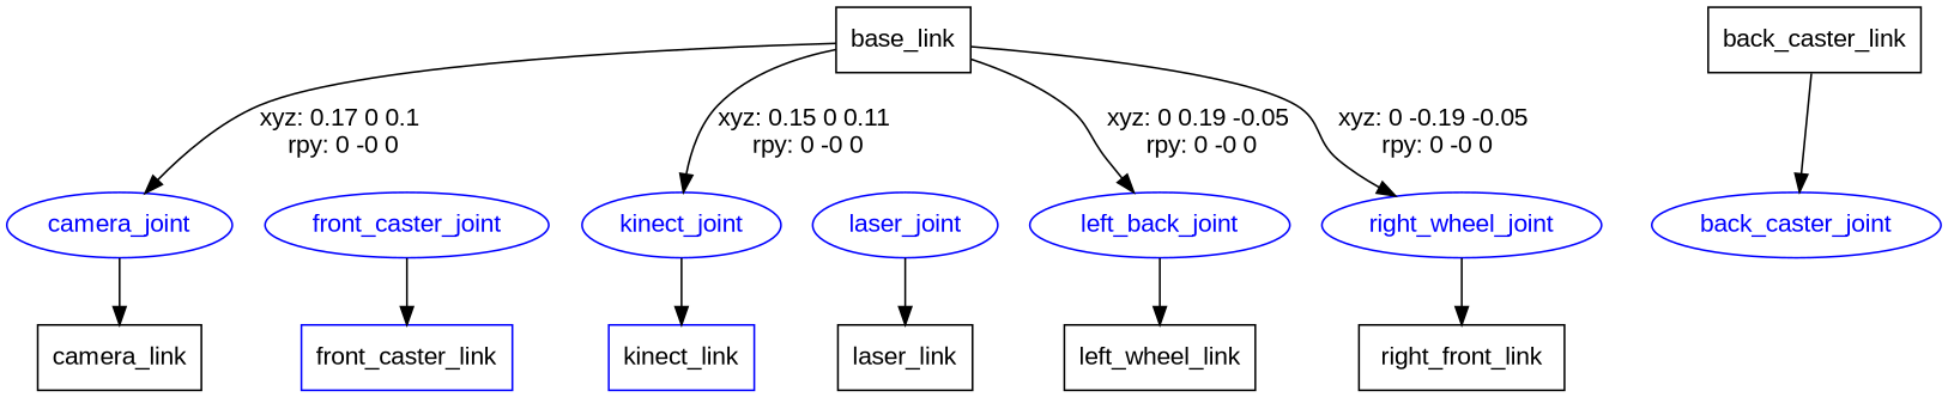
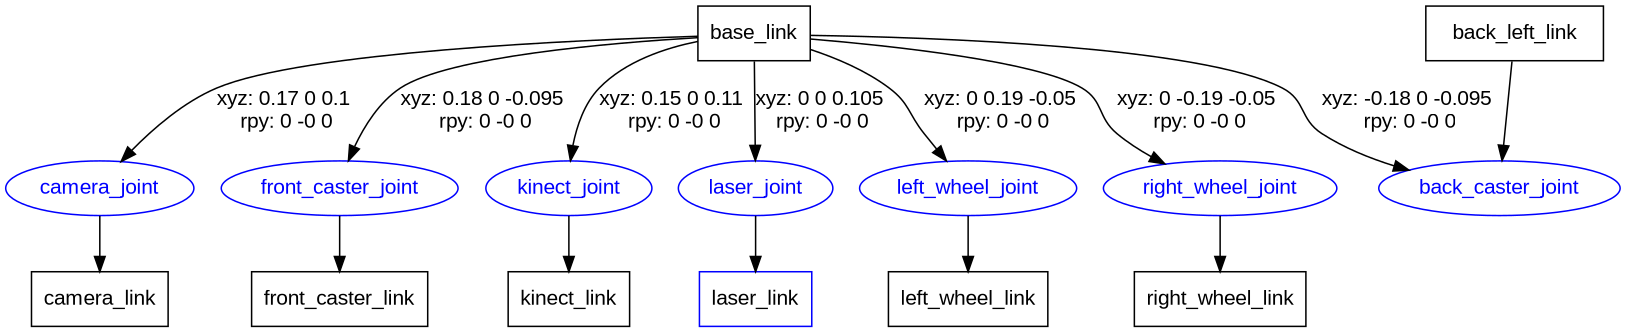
  digraph {
    fontname="Liberation Sans"
    node [fontname="Liberation Sans" shape=box]
    edge [fontname="Liberation Sans"]
    n1 [label=base_link]
    back_caster_joint [color=blue fontcolor=blue shape=ellipse]
    camera_joint [color=blue fontcolor=blue shape=ellipse]
    front_caster_joint [color=blue fontcolor=blue shape=ellipse]
    kinect_joint [color=blue fontcolor=blue shape=ellipse]
    laser_joint [color=blue fontcolor=blue shape=ellipse]
-   left_wheel_joint [color=blue fontcolor=blue shape=ellipse label=left_back_joint]
+   left_wheel_joint [color=blue fontcolor=blue shape=ellipse]
    right_wheel_joint [color=blue fontcolor=blue shape=ellipse]
    n9 [label=camera_link]
-   n10 [label=front_caster_link color=blue]
-   n11 [label=kinect_link color=blue]
-   n12 [label=laser_link]
+   n10 [label=front_caster_link]
+   n11 [label=kinect_link]
+   n12 [label=laser_link color=blue]
    n13 [label=left_wheel_link]
-   n14 [label=right_front_link]
-   n15 [label=back_caster_link]
+   n14 [label=right_wheel_link]
+   n15 [label=back_left_link]
+   n1 -> back_caster_joint [label="xyz: -0.18 0 -0.095 \nrpy: 0 -0 0"]
    n1 -> camera_joint [label="xyz: 0.17 0 0.1 \nrpy: 0 -0 0"]
+   n1 -> front_caster_joint [label="xyz: 0.18 0 -0.095 \nrpy: 0 -0 0"]
    n1 -> kinect_joint [label="xyz: 0.15 0 0.11 \nrpy: 0 -0 0"]
+   n1 -> laser_joint [label="xyz: 0 0 0.105 \nrpy: 0 -0 0"]
    n1 -> left_wheel_joint [label="xyz: 0 0.19 -0.05 \nrpy: 0 -0 0"]
    n1 -> right_wheel_joint [label="xyz: 0 -0.19 -0.05 \nrpy: 0 -0 0"]
    camera_joint -> n9
    front_caster_joint -> n10
    kinect_joint -> n11
    laser_joint -> n12
    left_wheel_joint -> n13
    right_wheel_joint -> n14
    n15 -> back_caster_joint
  }
